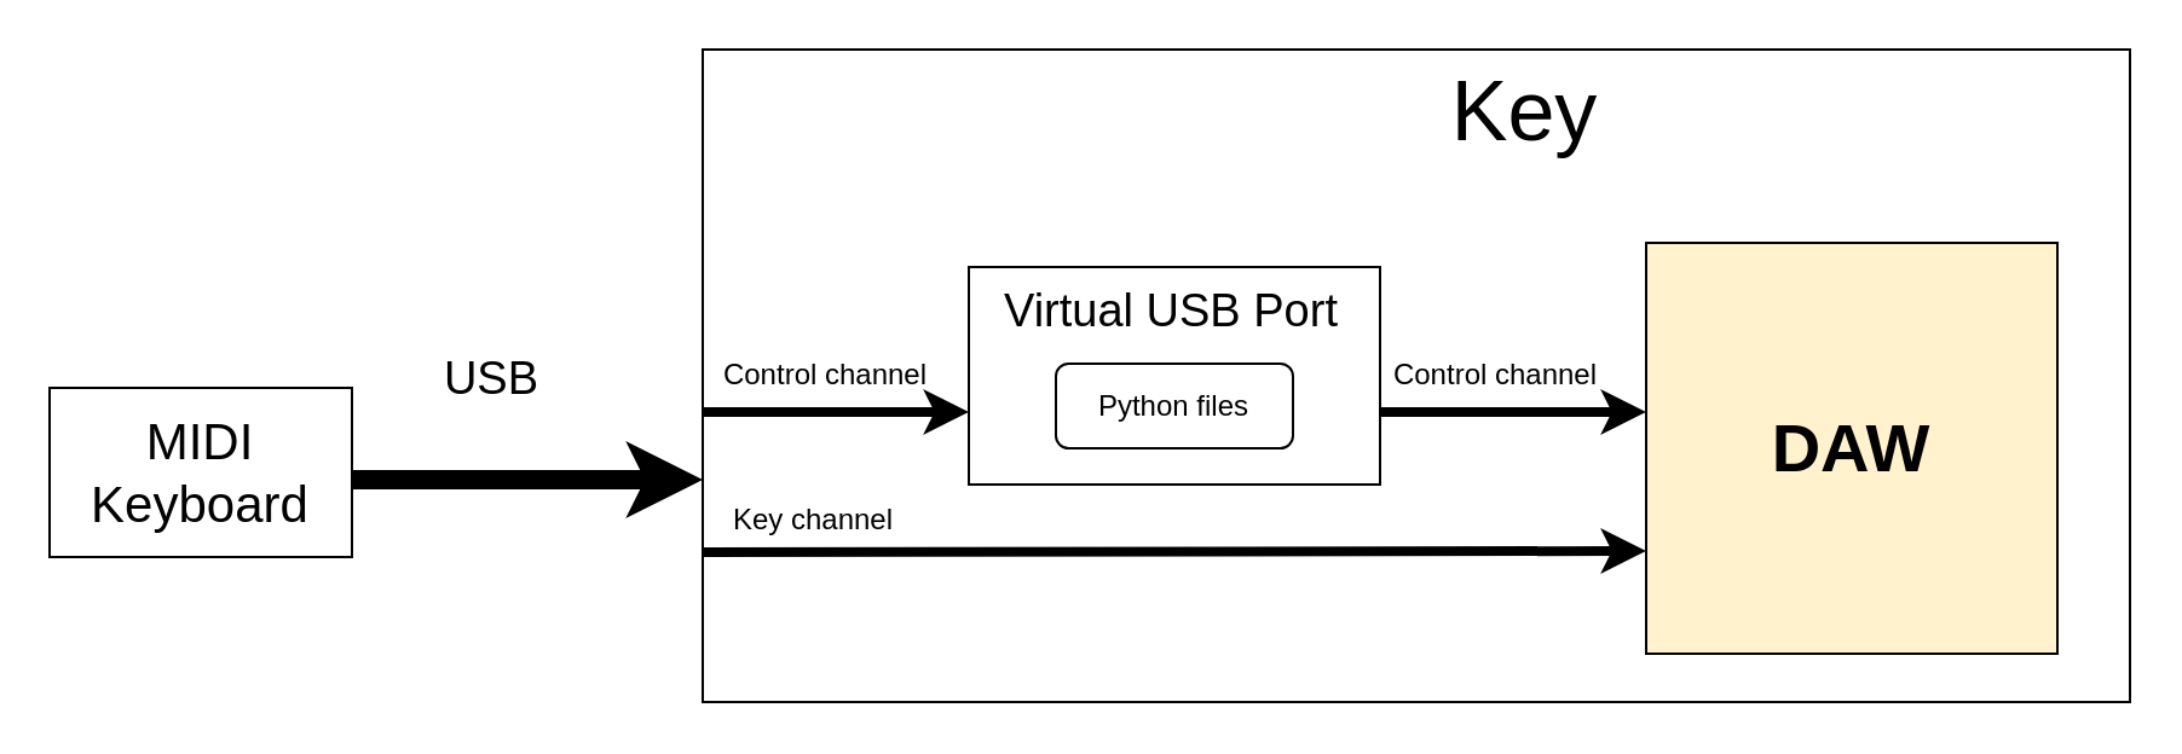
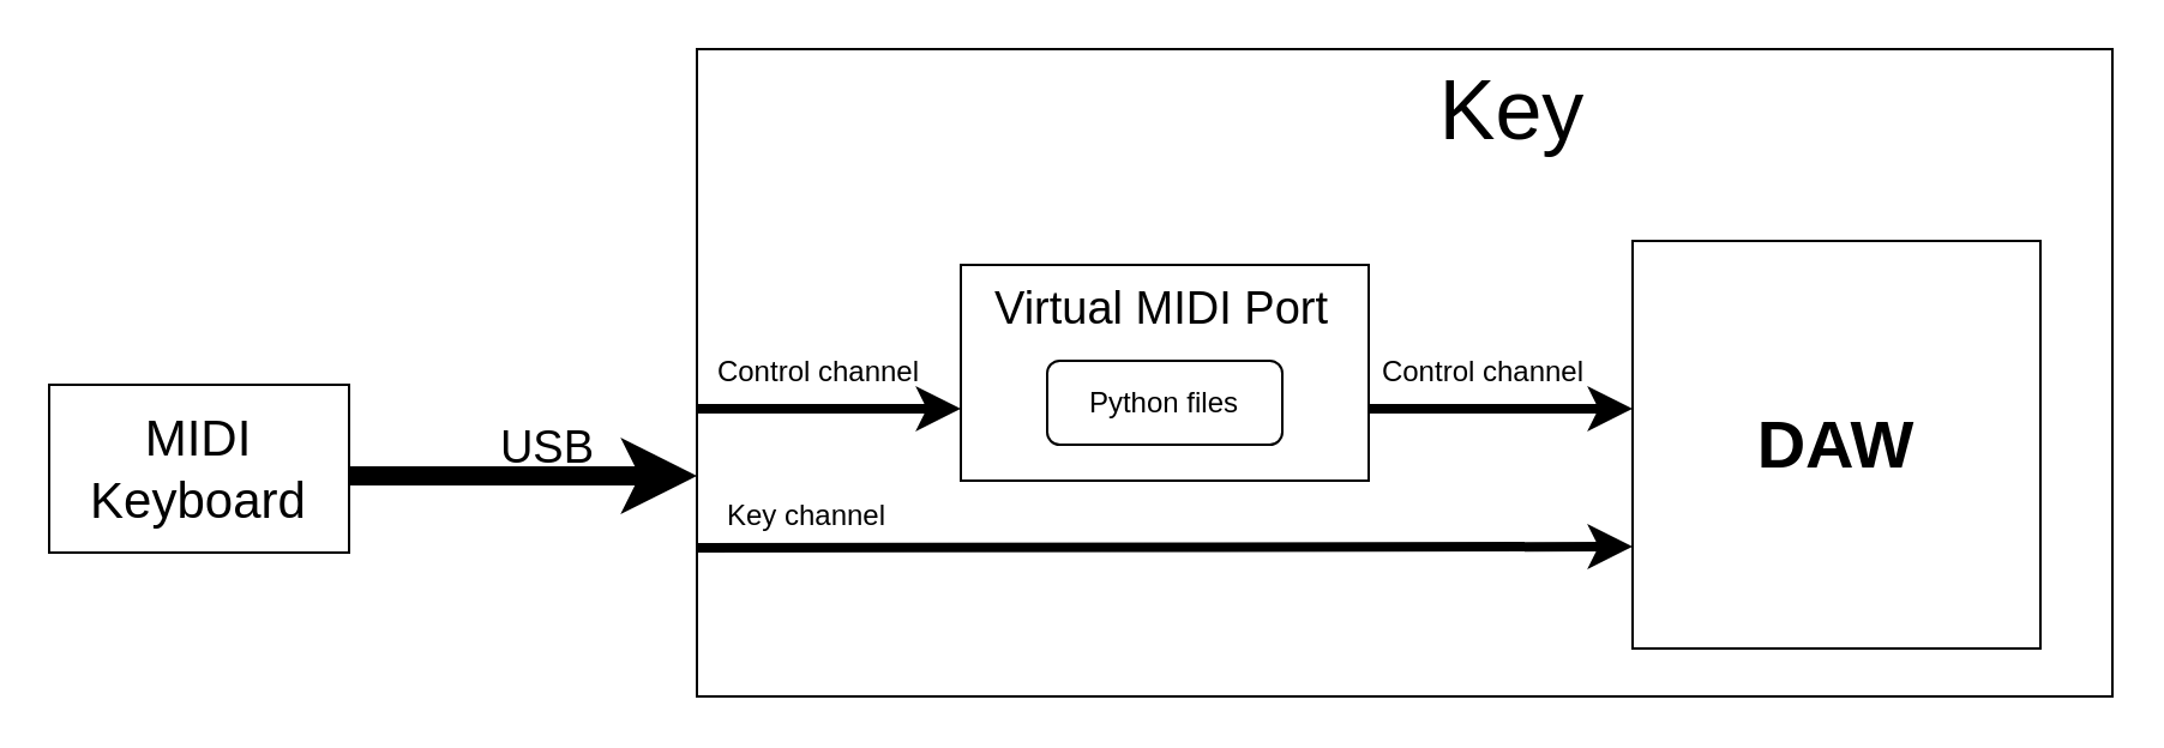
  <mxCell id="0" />
  <mxCell id="1" parent="0" />
  <mxCell id="2" value="" style="rounded=0;whiteSpace=wrap;html=1;fontSize=19;" vertex="1" parent="1"><mxGeometry x="290" y="20" width="590" height="270" as="geometry" /></mxCell>
  <mxCell id="3" value="&lt;font style=&quot;font-size: 21px&quot;&gt;MIDI Keyboard&lt;/font&gt;" style="rounded=0;whiteSpace=wrap;html=1;" vertex="1" parent="1"><mxGeometry x="20" y="160" width="125" height="70" as="geometry" /></mxCell>
  <mxCell id="4" value="" style="rounded=0;whiteSpace=wrap;html=1;" vertex="1" parent="1"><mxGeometry x="400" y="110" width="170" height="90" as="geometry" /></mxCell>
  <mxCell id="5" value="Python files" style="whiteSpace=wrap;html=1;rounded=1;" vertex="1" parent="1"><mxGeometry x="436" y="150" width="98" height="35" as="geometry" /></mxCell>
- <mxCell id="6" value="&lt;font style=&quot;font-size: 28px&quot;&gt;&lt;b&gt;DAW&lt;/b&gt;&lt;/font&gt;" style="rounded=0;whiteSpace=wrap;html=1;fillColor=#fff2cc;" vertex="1" parent="1"><mxGeometry x="680" y="100" width="170" height="170" as="geometry" /></mxCell>
+ <mxCell id="6" value="&lt;font style=&quot;font-size: 28px&quot;&gt;&lt;b&gt;DAW&lt;/b&gt;&lt;/font&gt;" style="rounded=0;whiteSpace=wrap;html=1;" vertex="1" parent="1"><mxGeometry x="680" y="100" width="170" height="170" as="geometry" /></mxCell>
  <mxCell id="7" value="" style="endArrow=classic;html=1;rounded=0;strokeWidth=4;entryX=0;entryY=0.75;entryDx=0;entryDy=0;" edge="1" parent="1" target="6"><mxGeometry width="50" height="50" relative="1" as="geometry"><mxPoint x="290" y="228" as="sourcePoint" /><mxPoint x="440" y="230" as="targetPoint" /></mxGeometry></mxCell>
  <mxCell id="8" value="Key channel" style="text;html=1;strokeColor=none;fillColor=none;align=center;verticalAlign=middle;whiteSpace=wrap;rounded=0;" vertex="1" parent="1"><mxGeometry x="296" y="200" width="80" height="30" as="geometry" /></mxCell>
  <mxCell id="9" value="" style="endArrow=classic;html=1;rounded=0;strokeWidth=4;exitX=1;exitY=0.75;exitDx=0;exitDy=0;" edge="1" parent="1"><mxGeometry width="50" height="50" relative="1" as="geometry"><mxPoint x="290" y="170" as="sourcePoint" /><mxPoint x="400" y="170" as="targetPoint" /></mxGeometry></mxCell>
  <mxCell id="10" value="Control channel" style="text;html=1;strokeColor=none;fillColor=none;align=center;verticalAlign=middle;whiteSpace=wrap;rounded=0;" vertex="1" parent="1"><mxGeometry x="296" y="140" width="90" height="30" as="geometry" /></mxCell>
- <mxCell id="11" value="&lt;font style=&quot;font-size: 19px&quot;&gt;Virtual USB Port&lt;/font&gt;" style="text;html=1;strokeColor=none;fillColor=none;align=center;verticalAlign=middle;whiteSpace=wrap;rounded=0;fontSize=28;" vertex="1" parent="1"><mxGeometry x="402" y="110" width="164" height="30" as="geometry" /></mxCell>
+ <mxCell id="11" value="&lt;font style=&quot;font-size: 19px&quot;&gt;Virtual MIDI Port&lt;/font&gt;" style="text;html=1;strokeColor=none;fillColor=none;align=center;verticalAlign=middle;whiteSpace=wrap;rounded=0;fontSize=28;" vertex="1" parent="1"><mxGeometry x="402" y="110" width="164" height="30" as="geometry" /></mxCell>
  <mxCell id="12" value="Control channel" style="text;html=1;strokeColor=none;fillColor=none;align=center;verticalAlign=middle;whiteSpace=wrap;rounded=0;" vertex="1" parent="1"><mxGeometry x="573" y="140" width="90" height="30" as="geometry" /></mxCell>
  <mxCell id="13" value="" style="endArrow=classic;html=1;rounded=0;strokeWidth=4;exitX=1;exitY=0.75;exitDx=0;exitDy=0;" edge="1" parent="1"><mxGeometry width="50" height="50" relative="1" as="geometry"><mxPoint x="570" y="170" as="sourcePoint" /><mxPoint x="680" y="170" as="targetPoint" /></mxGeometry></mxCell>
  <mxCell id="14" value="&lt;font style=&quot;font-size: 35px&quot;&gt;Key&lt;/font&gt;" style="text;html=1;strokeColor=none;fillColor=none;align=center;verticalAlign=middle;whiteSpace=wrap;rounded=0;fontSize=19;" vertex="1" parent="1"><mxGeometry x="534" y="30" width="192" height="30" as="geometry" /></mxCell>
  <mxCell id="15" value="" style="endArrow=classic;html=1;rounded=0;fontSize=21;strokeWidth=8;exitX=1;exitY=0.543;exitDx=0;exitDy=0;exitPerimeter=0;" edge="1" parent="1" source="3"><mxGeometry width="50" height="50" relative="1" as="geometry"><mxPoint x="200" y="198" as="sourcePoint" /><mxPoint x="290" y="198" as="targetPoint" /></mxGeometry></mxCell>
- <mxCell id="16" value="&lt;font style=&quot;font-size: 19px&quot;&gt;USB&lt;/font&gt;" style="text;html=1;strokeColor=none;fillColor=none;align=center;verticalAlign=middle;whiteSpace=wrap;rounded=0;fontSize=21;" vertex="1" parent="1"><mxGeometry x="173" y="140" width="60" height="30" as="geometry" /></mxCell>
+ <mxCell id="16" value="&lt;font style=&quot;font-size: 19px&quot;&gt;USB&lt;/font&gt;" style="text;html=1;strokeColor=none;fillColor=none;align=center;verticalAlign=middle;whiteSpace=wrap;rounded=0;fontSize=21;" vertex="1" parent="1"><mxGeometry x="198" y="170" width="60" height="30" as="geometry" /></mxCell>
